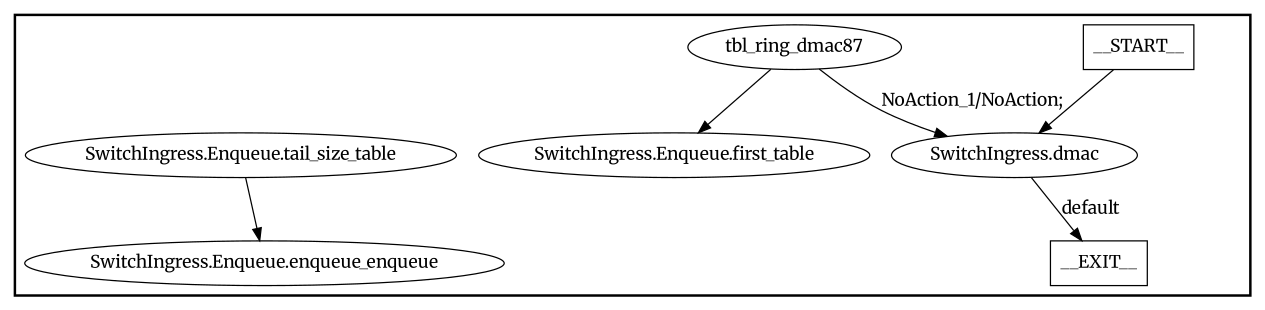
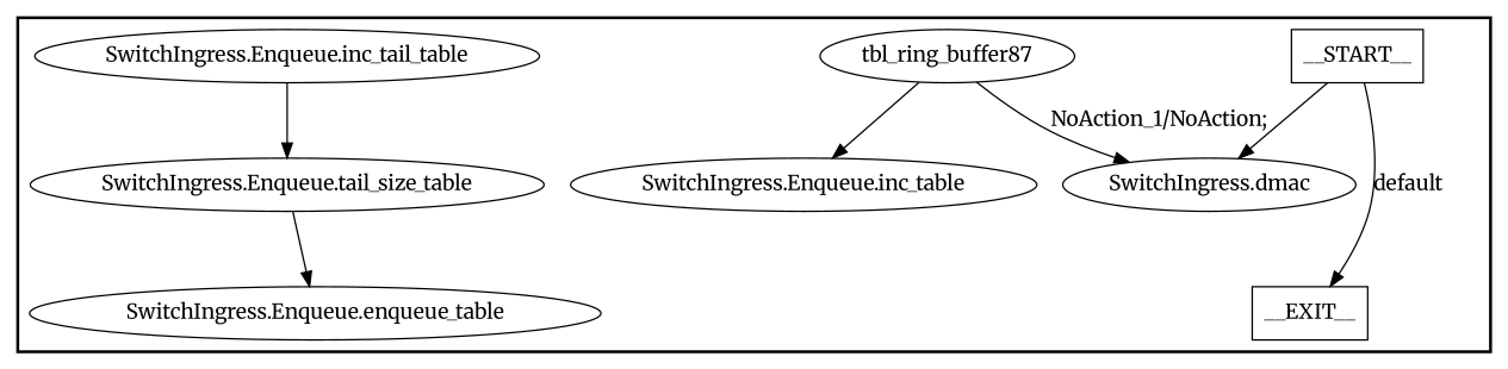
  digraph {
    fontname=Merriweather
    node [fontname=Merriweather shape=ellipse style=solid]
    edge [fontname=Merriweather]
    n1 [label=__START__ shape=rectangle]
    n2 [label="SwitchIngress.dmac"]
    n3 [label=__EXIT__ shape=rectangle]
-   n4 [label=tbl_ring_dmac87]
-   n5 [label="SwitchIngress.Enqueue.first_table"]
+   n4 [label=tbl_ring_buffer87]
+   n5 [label="SwitchIngress.Enqueue.inc_table"]
+   n6 [label="SwitchIngress.Enqueue.inc_tail_table"]
    n7 [label="SwitchIngress.Enqueue.tail_size_table"]
-   n8 [label="SwitchIngress.Enqueue.enqueue_enqueue"]
+   n8 [label="SwitchIngress.Enqueue.enqueue_table"]
    subgraph cluster_1 {
      labeljust=r
      style=bold
      n1
      n2
      n3
      n4
      n5
+     n6
      n7
      n8
    }
    n1 -> n2
-   n2 -> n3 [label=default]
+   n1 -> n3 [label=default]
    n4 -> n2 [label="NoAction_1/NoAction;"]
    n4 -> n5
+   n6 -> n7
    n7 -> n8
  }
